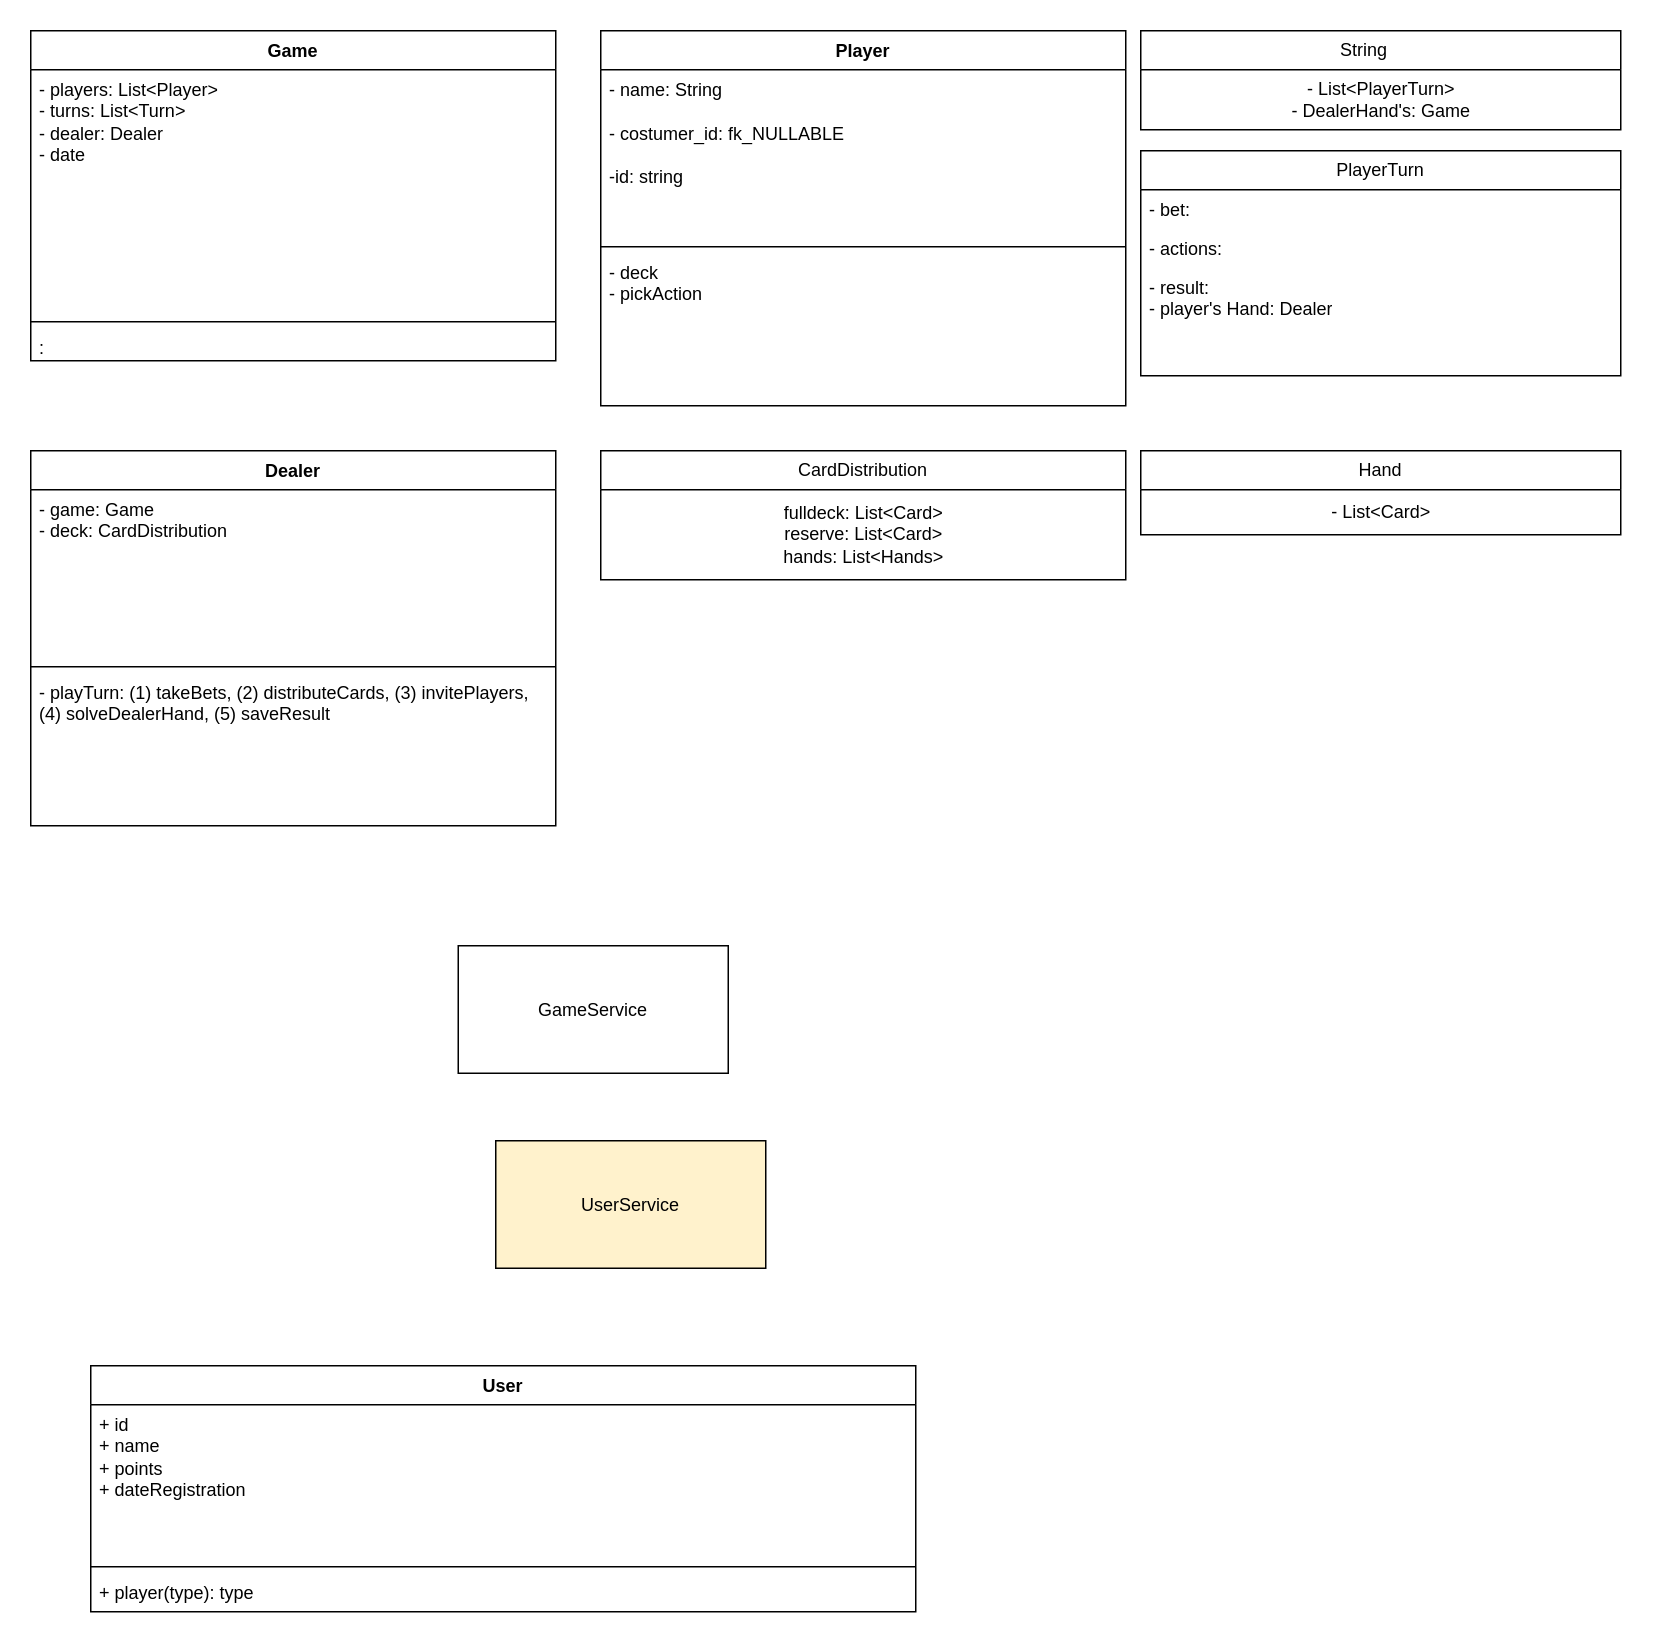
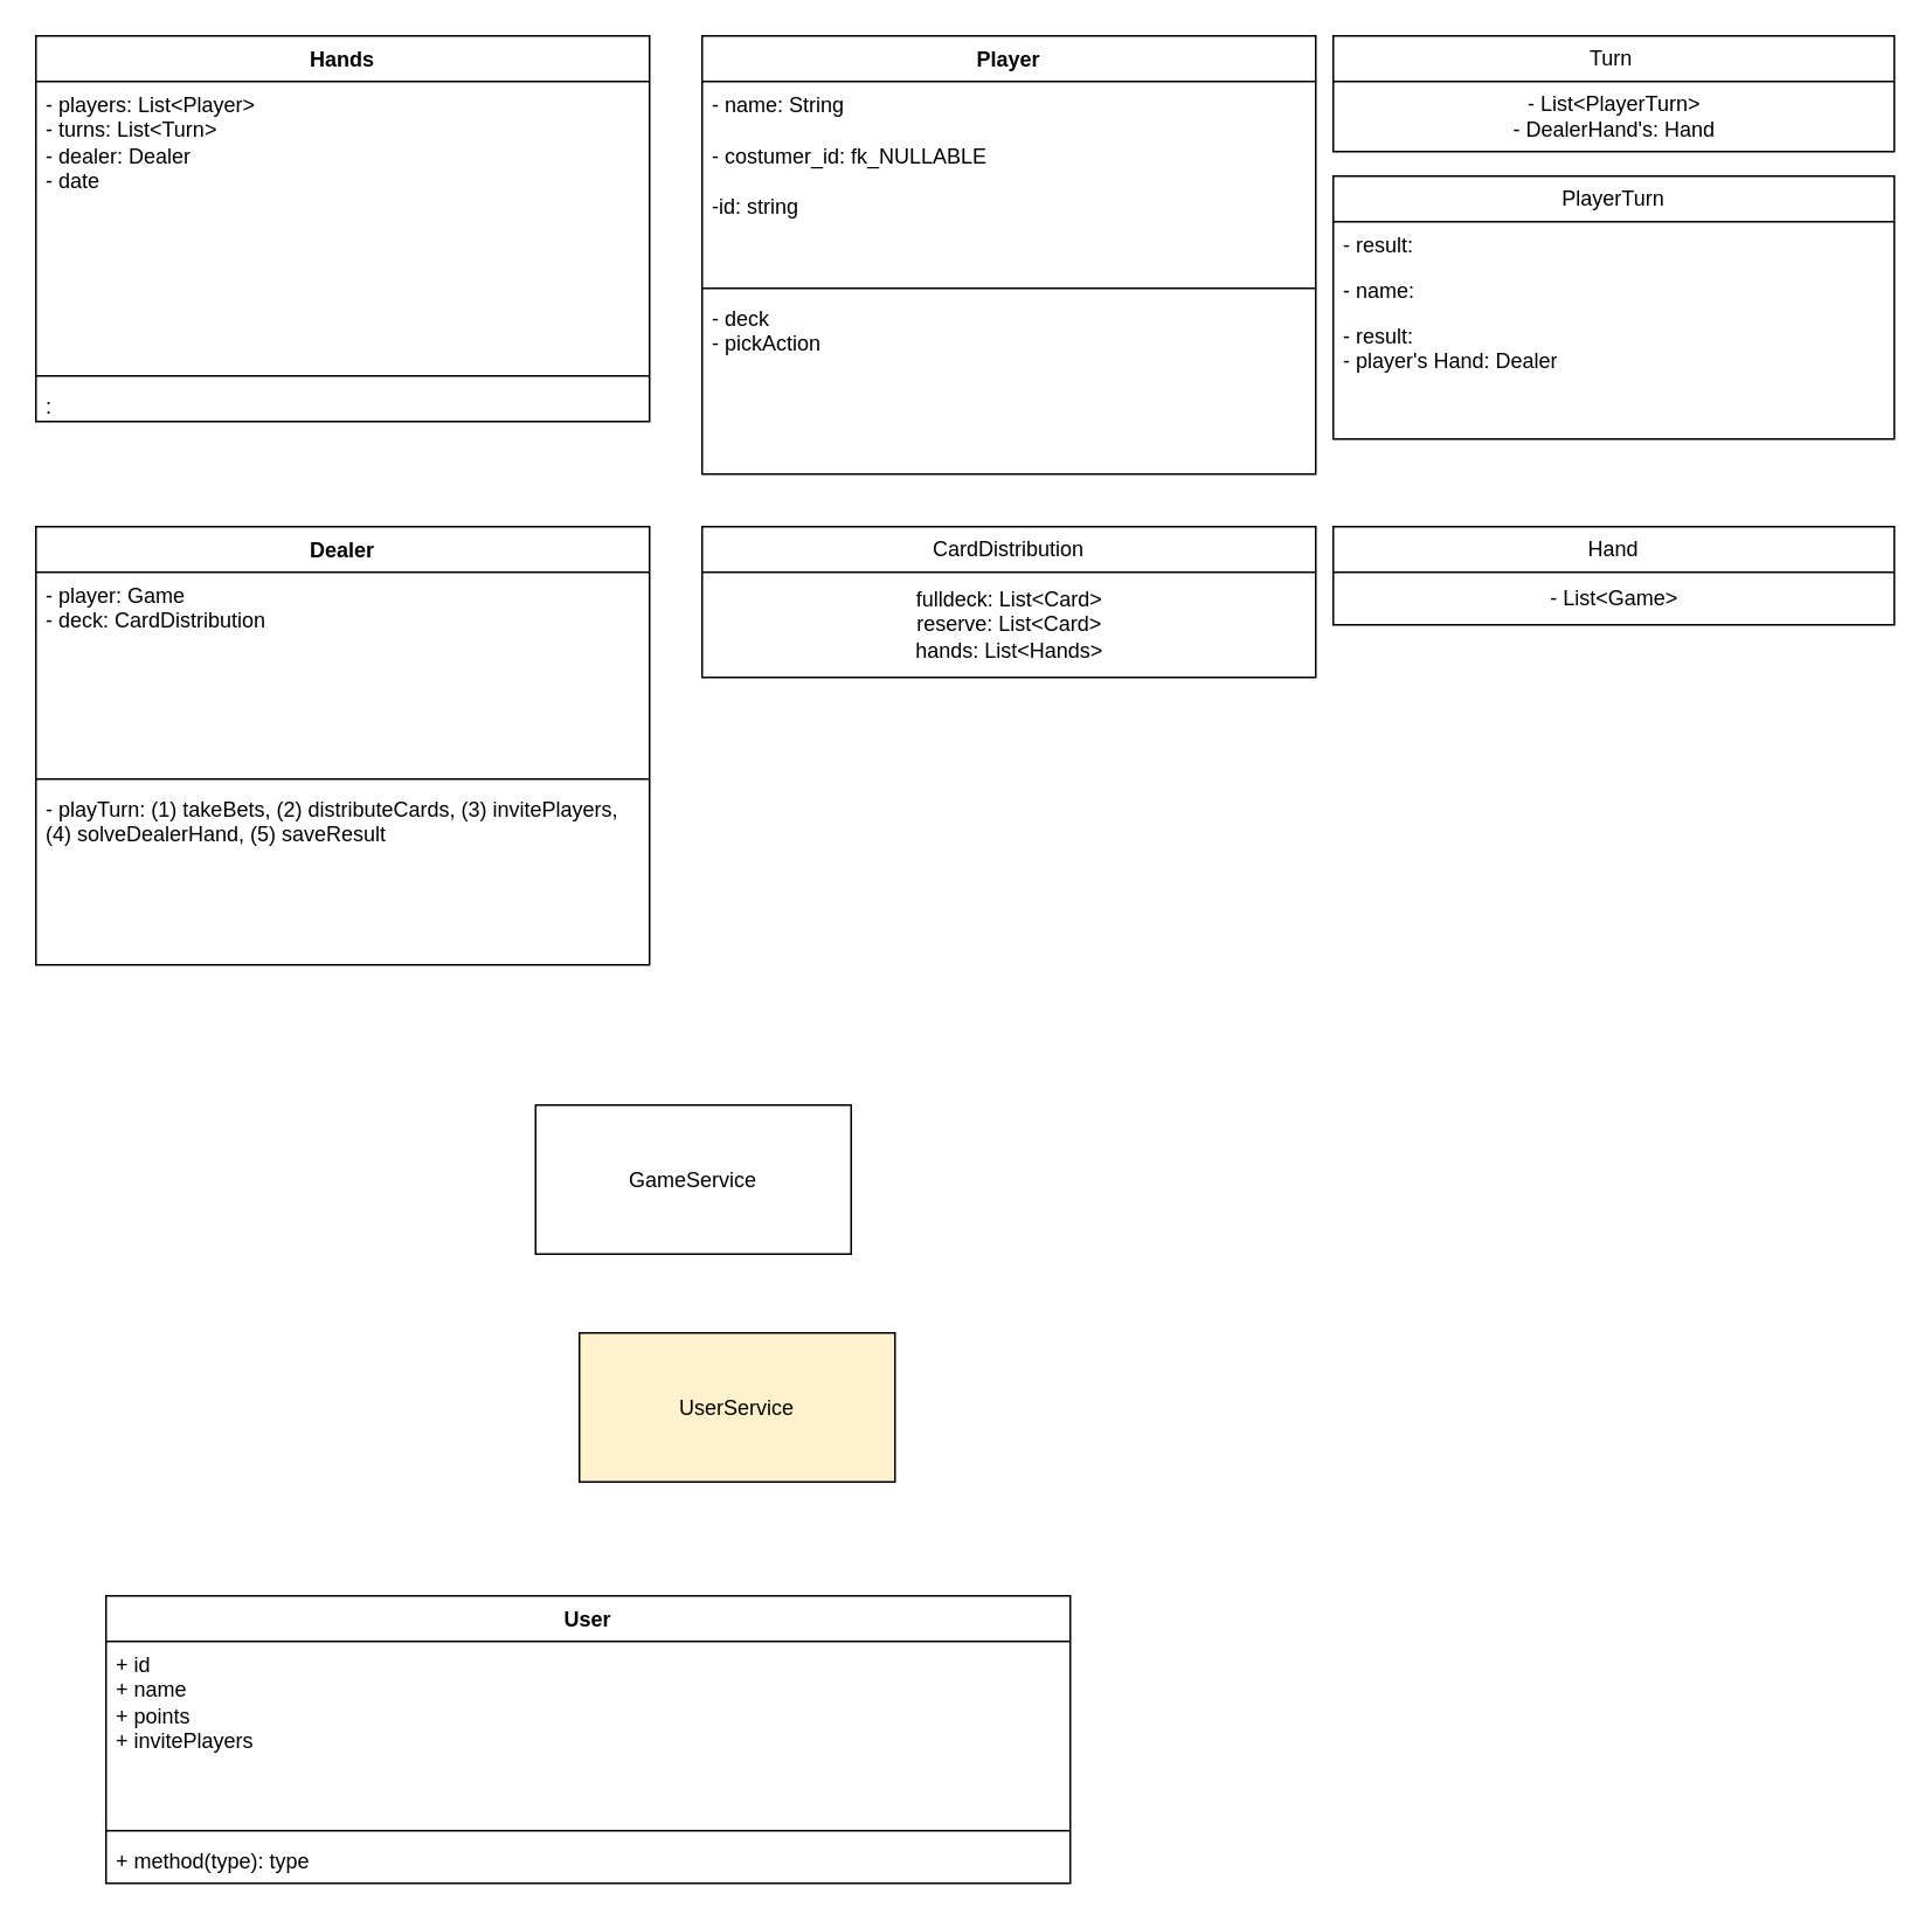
  <mxCell id="0" />
  <mxCell id="1" parent="0" />
- <mxCell id="2" value="Game" style="swimlane;fontStyle=1;align=center;verticalAlign=top;childLayout=stackLayout;horizontal=1;startSize=26;horizontalStack=0;resizeParent=1;resizeParentMax=0;resizeLast=0;collapsible=1;marginBottom=0;whiteSpace=wrap;html=1;" vertex="1" parent="1"><mxGeometry x="20" y="20" width="350" height="220" as="geometry" /></mxCell>
+ <mxCell id="2" value="Hands" style="swimlane;fontStyle=1;align=center;verticalAlign=top;childLayout=stackLayout;horizontal=1;startSize=26;horizontalStack=0;resizeParent=1;resizeParentMax=0;resizeLast=0;collapsible=1;marginBottom=0;whiteSpace=wrap;html=1;" vertex="1" parent="1"><mxGeometry x="20" y="20" width="350" height="220" as="geometry" /></mxCell>
  <mxCell id="3" value="- players: List&amp;lt;Player&amp;gt;&lt;div&gt;- turns: List&amp;lt;Turn&amp;gt;&lt;/div&gt;&lt;div&gt;&lt;span style=&quot;background-color: transparent; color: light-dark(rgb(0, 0, 0), rgb(255, 255, 255));&quot;&gt;- dealer: Dealer&lt;/span&gt;&lt;/div&gt;&lt;div&gt;&lt;span style=&quot;background-color: transparent; color: light-dark(rgb(0, 0, 0), rgb(255, 255, 255));&quot;&gt;- date&lt;/span&gt;&lt;/div&gt;" style="text;strokeColor=none;fillColor=none;align=left;verticalAlign=top;spacingLeft=4;spacingRight=4;overflow=hidden;rotatable=0;points=[[0,0.5],[1,0.5]];portConstraint=eastwest;whiteSpace=wrap;html=1;" vertex="1" parent="2"><mxGeometry y="26" width="350" height="164" as="geometry" /></mxCell>
  <mxCell id="4" value="" style="line;strokeWidth=1;fillColor=none;align=left;verticalAlign=middle;spacingTop=-1;spacingLeft=3;spacingRight=3;rotatable=0;labelPosition=right;points=[];portConstraint=eastwest;strokeColor=inherit;" vertex="1" parent="2"><mxGeometry y="190" width="350" height="8" as="geometry" /></mxCell>
  <mxCell id="5" value=":" style="text;strokeColor=none;fillColor=none;align=left;verticalAlign=top;spacingLeft=4;spacingRight=4;overflow=hidden;rotatable=0;points=[[0,0.5],[1,0.5]];portConstraint=eastwest;whiteSpace=wrap;html=1;" vertex="1" parent="2"><mxGeometry y="198" width="350" height="22" as="geometry" /></mxCell>
- <mxCell id="6" value="String&lt;span style=&quot;white-space: pre;&quot;&gt;&#09;&lt;/span&gt;" style="swimlane;fontStyle=0;childLayout=stackLayout;horizontal=1;startSize=26;fillColor=none;horizontalStack=0;resizeParent=1;resizeParentMax=0;resizeLast=0;collapsible=1;marginBottom=0;whiteSpace=wrap;html=1;" vertex="1" parent="1"><mxGeometry x="760" y="20" width="320" height="66" as="geometry" /></mxCell>
- <mxCell id="7" value="- List&amp;lt;PlayerTurn&amp;gt;&lt;div&gt;- DealerHand's: Game&lt;/div&gt;" style="text;html=1;align=center;verticalAlign=middle;resizable=0;points=[];autosize=1;strokeColor=none;fillColor=none;" vertex="1" parent="6"><mxGeometry y="26" width="320" height="40" as="geometry" /></mxCell>
+ <mxCell id="6" value="Turn&lt;span style=&quot;white-space: pre;&quot;&gt;&#09;&lt;/span&gt;" style="swimlane;fontStyle=0;childLayout=stackLayout;horizontal=1;startSize=26;fillColor=none;horizontalStack=0;resizeParent=1;resizeParentMax=0;resizeLast=0;collapsible=1;marginBottom=0;whiteSpace=wrap;html=1;" vertex="1" parent="1"><mxGeometry x="760" y="20" width="320" height="66" as="geometry" /></mxCell>
+ <mxCell id="7" value="- List&amp;lt;PlayerTurn&amp;gt;&lt;div&gt;- DealerHand's: Hand&lt;/div&gt;" style="text;html=1;align=center;verticalAlign=middle;resizable=0;points=[];autosize=1;strokeColor=none;fillColor=none;" vertex="1" parent="6"><mxGeometry y="26" width="320" height="40" as="geometry" /></mxCell>
  <mxCell id="8" value="PlayerTurn" style="swimlane;fontStyle=0;childLayout=stackLayout;horizontal=1;startSize=26;fillColor=none;horizontalStack=0;resizeParent=1;resizeParentMax=0;resizeLast=0;collapsible=1;marginBottom=0;whiteSpace=wrap;html=1;" vertex="1" parent="1"><mxGeometry x="760" y="100" width="320" height="150" as="geometry" /></mxCell>
- <mxCell id="9" value="- bet:&amp;nbsp;" style="text;strokeColor=none;fillColor=none;align=left;verticalAlign=top;spacingLeft=4;spacingRight=4;overflow=hidden;rotatable=0;points=[[0,0.5],[1,0.5]];portConstraint=eastwest;whiteSpace=wrap;html=1;" vertex="1" parent="8"><mxGeometry y="26" width="320" height="26" as="geometry" /></mxCell>
- <mxCell id="10" value="- actions:&amp;nbsp;" style="text;strokeColor=none;fillColor=none;align=left;verticalAlign=top;spacingLeft=4;spacingRight=4;overflow=hidden;rotatable=0;points=[[0,0.5],[1,0.5]];portConstraint=eastwest;whiteSpace=wrap;html=1;" vertex="1" parent="8"><mxGeometry y="52" width="320" height="26" as="geometry" /></mxCell>
+ <mxCell id="9" value="- result:&amp;nbsp;" style="text;strokeColor=none;fillColor=none;align=left;verticalAlign=top;spacingLeft=4;spacingRight=4;overflow=hidden;rotatable=0;points=[[0,0.5],[1,0.5]];portConstraint=eastwest;whiteSpace=wrap;html=1;" vertex="1" parent="8"><mxGeometry y="26" width="320" height="26" as="geometry" /></mxCell>
+ <mxCell id="10" value="- name:&amp;nbsp;" style="text;strokeColor=none;fillColor=none;align=left;verticalAlign=top;spacingLeft=4;spacingRight=4;overflow=hidden;rotatable=0;points=[[0,0.5],[1,0.5]];portConstraint=eastwest;whiteSpace=wrap;html=1;" vertex="1" parent="8"><mxGeometry y="52" width="320" height="26" as="geometry" /></mxCell>
  <mxCell id="11" value="- result:&amp;nbsp;&lt;div&gt;- player's Hand: Dealer&lt;/div&gt;" style="text;strokeColor=none;fillColor=none;align=left;verticalAlign=top;spacingLeft=4;spacingRight=4;overflow=hidden;rotatable=0;points=[[0,0.5],[1,0.5]];portConstraint=eastwest;whiteSpace=wrap;html=1;" vertex="1" parent="8"><mxGeometry y="78" width="320" height="72" as="geometry" /></mxCell>
  <mxCell id="12" value="Player" style="swimlane;fontStyle=1;align=center;verticalAlign=top;childLayout=stackLayout;horizontal=1;startSize=26;horizontalStack=0;resizeParent=1;resizeParentMax=0;resizeLast=0;collapsible=1;marginBottom=0;whiteSpace=wrap;html=1;" vertex="1" parent="1"><mxGeometry x="400" y="20" width="350" height="250" as="geometry" /></mxCell>
  <mxCell id="13" value="- name: String&lt;div&gt;&lt;br&gt;&lt;div&gt;- costumer_id: fk_NULLABLE&lt;/div&gt;&lt;div&gt;&lt;br&gt;&lt;/div&gt;&lt;div&gt;-id: string&lt;/div&gt;&lt;/div&gt;" style="text;strokeColor=none;fillColor=none;align=left;verticalAlign=top;spacingLeft=4;spacingRight=4;overflow=hidden;rotatable=0;points=[[0,0.5],[1,0.5]];portConstraint=eastwest;whiteSpace=wrap;html=1;" vertex="1" parent="12"><mxGeometry y="26" width="350" height="114" as="geometry" /></mxCell>
  <mxCell id="14" value="" style="line;strokeWidth=1;fillColor=none;align=left;verticalAlign=middle;spacingTop=-1;spacingLeft=3;spacingRight=3;rotatable=0;labelPosition=right;points=[];portConstraint=eastwest;strokeColor=inherit;" vertex="1" parent="12"><mxGeometry y="140" width="350" height="8" as="geometry" /></mxCell>
  <mxCell id="15" value="- deck&lt;div&gt;- pickAction&lt;/div&gt;&lt;div&gt;&lt;br&gt;&lt;/div&gt;" style="text;strokeColor=none;fillColor=none;align=left;verticalAlign=top;spacingLeft=4;spacingRight=4;overflow=hidden;rotatable=0;points=[[0,0.5],[1,0.5]];portConstraint=eastwest;whiteSpace=wrap;html=1;" vertex="1" parent="12"><mxGeometry y="148" width="350" height="102" as="geometry" /></mxCell>
  <mxCell id="16" value="Dealer" style="swimlane;fontStyle=1;align=center;verticalAlign=top;childLayout=stackLayout;horizontal=1;startSize=26;horizontalStack=0;resizeParent=1;resizeParentMax=0;resizeLast=0;collapsible=1;marginBottom=0;whiteSpace=wrap;html=1;" vertex="1" parent="1"><mxGeometry x="20" y="300" width="350" height="250" as="geometry" /></mxCell>
- <mxCell id="17" value="- game: Game&lt;div&gt;- deck: CardDistribution&lt;/div&gt;" style="text;strokeColor=none;fillColor=none;align=left;verticalAlign=top;spacingLeft=4;spacingRight=4;overflow=hidden;rotatable=0;points=[[0,0.5],[1,0.5]];portConstraint=eastwest;whiteSpace=wrap;html=1;" vertex="1" parent="16"><mxGeometry y="26" width="350" height="114" as="geometry" /></mxCell>
+ <mxCell id="17" value="- player: Game&lt;div&gt;- deck: CardDistribution&lt;/div&gt;" style="text;strokeColor=none;fillColor=none;align=left;verticalAlign=top;spacingLeft=4;spacingRight=4;overflow=hidden;rotatable=0;points=[[0,0.5],[1,0.5]];portConstraint=eastwest;whiteSpace=wrap;html=1;" vertex="1" parent="16"><mxGeometry y="26" width="350" height="114" as="geometry" /></mxCell>
  <mxCell id="18" value="" style="line;strokeWidth=1;fillColor=none;align=left;verticalAlign=middle;spacingTop=-1;spacingLeft=3;spacingRight=3;rotatable=0;labelPosition=right;points=[];portConstraint=eastwest;strokeColor=inherit;" vertex="1" parent="16"><mxGeometry y="140" width="350" height="8" as="geometry" /></mxCell>
  <mxCell id="19" value="&lt;div&gt;- playTurn: (1) takeBets, (2) distributeCards, (3) invitePlayers,(4) solveDealerHand, (5) saveResult&amp;nbsp;&lt;/div&gt;" style="text;strokeColor=none;fillColor=none;align=left;verticalAlign=top;spacingLeft=4;spacingRight=4;overflow=hidden;rotatable=0;points=[[0,0.5],[1,0.5]];portConstraint=eastwest;whiteSpace=wrap;html=1;" vertex="1" parent="16"><mxGeometry y="148" width="350" height="102" as="geometry" /></mxCell>
  <mxCell id="20" value="Hand" style="swimlane;fontStyle=0;childLayout=stackLayout;horizontal=1;startSize=26;fillColor=none;horizontalStack=0;resizeParent=1;resizeParentMax=0;resizeLast=0;collapsible=1;marginBottom=0;whiteSpace=wrap;html=1;" vertex="1" parent="1"><mxGeometry x="760" y="300" width="320" height="56" as="geometry" /></mxCell>
- <mxCell id="21" value="- List&amp;lt;Card&amp;gt;" style="text;html=1;align=center;verticalAlign=middle;resizable=0;points=[];autosize=1;strokeColor=none;fillColor=none;" vertex="1" parent="20"><mxGeometry y="26" width="320" height="30" as="geometry" /></mxCell>
+ <mxCell id="21" value="- List&amp;lt;Game&amp;gt;" style="text;html=1;align=center;verticalAlign=middle;resizable=0;points=[];autosize=1;strokeColor=none;fillColor=none;" vertex="1" parent="20"><mxGeometry y="26" width="320" height="30" as="geometry" /></mxCell>
  <mxCell id="22" value="CardDistribution" style="swimlane;fontStyle=0;childLayout=stackLayout;horizontal=1;startSize=26;fillColor=none;horizontalStack=0;resizeParent=1;resizeParentMax=0;resizeLast=0;collapsible=1;marginBottom=0;whiteSpace=wrap;html=1;" vertex="1" parent="1"><mxGeometry x="400" y="300" width="350" height="86" as="geometry" /></mxCell>
  <mxCell id="23" value="fulldeck: List&amp;lt;Card&amp;gt;&lt;div&gt;reserve: List&amp;lt;Card&amp;gt;&lt;/div&gt;&lt;div&gt;hands: List&amp;lt;Hands&amp;gt;&lt;/div&gt;" style="text;html=1;align=center;verticalAlign=middle;resizable=0;points=[];autosize=1;strokeColor=none;fillColor=none;" vertex="1" parent="22"><mxGeometry y="26" width="350" height="60" as="geometry" /></mxCell>
  <mxCell id="24" value="User" style="swimlane;fontStyle=1;align=center;verticalAlign=top;childLayout=stackLayout;horizontal=1;startSize=26;horizontalStack=0;resizeParent=1;resizeParentMax=0;resizeLast=0;collapsible=1;marginBottom=0;whiteSpace=wrap;html=1;" vertex="1" parent="1"><mxGeometry x="60" y="910" width="550" height="164" as="geometry" /></mxCell>
- <mxCell id="25" value="+ id&lt;div&gt;+ name&lt;/div&gt;&lt;div&gt;+ points&lt;/div&gt;&lt;div&gt;+ dateRegistration&lt;/div&gt;" style="text;strokeColor=none;fillColor=none;align=left;verticalAlign=top;spacingLeft=4;spacingRight=4;overflow=hidden;rotatable=0;points=[[0,0.5],[1,0.5]];portConstraint=eastwest;whiteSpace=wrap;html=1;" vertex="1" parent="24"><mxGeometry y="26" width="550" height="104" as="geometry" /></mxCell>
+ <mxCell id="25" value="+ id&lt;div&gt;+ name&lt;/div&gt;&lt;div&gt;+ points&lt;/div&gt;&lt;div&gt;+ invitePlayers&lt;/div&gt;" style="text;strokeColor=none;fillColor=none;align=left;verticalAlign=top;spacingLeft=4;spacingRight=4;overflow=hidden;rotatable=0;points=[[0,0.5],[1,0.5]];portConstraint=eastwest;whiteSpace=wrap;html=1;" vertex="1" parent="24"><mxGeometry y="26" width="550" height="104" as="geometry" /></mxCell>
  <mxCell id="26" value="" style="line;strokeWidth=1;fillColor=none;align=left;verticalAlign=middle;spacingTop=-1;spacingLeft=3;spacingRight=3;rotatable=0;labelPosition=right;points=[];portConstraint=eastwest;strokeColor=inherit;" vertex="1" parent="24"><mxGeometry y="130" width="550" height="8" as="geometry" /></mxCell>
- <mxCell id="27" value="+ player(type): type" style="text;strokeColor=none;fillColor=none;align=left;verticalAlign=top;spacingLeft=4;spacingRight=4;overflow=hidden;rotatable=0;points=[[0,0.5],[1,0.5]];portConstraint=eastwest;whiteSpace=wrap;html=1;" vertex="1" parent="24"><mxGeometry y="138" width="550" height="26" as="geometry" /></mxCell>
+ <mxCell id="27" value="+ method(type): type" style="text;strokeColor=none;fillColor=none;align=left;verticalAlign=top;spacingLeft=4;spacingRight=4;overflow=hidden;rotatable=0;points=[[0,0.5],[1,0.5]];portConstraint=eastwest;whiteSpace=wrap;html=1;" vertex="1" parent="24"><mxGeometry y="138" width="550" height="26" as="geometry" /></mxCell>
  <mxCell id="28" value="GameService" style="html=1;whiteSpace=wrap;" vertex="1" parent="1"><mxGeometry x="305" y="630" width="180" height="85" as="geometry" /></mxCell>
  <mxCell id="29" value="UserService" style="html=1;whiteSpace=wrap;fillColor=#fff2cc;" vertex="1" parent="1"><mxGeometry x="330" y="760" width="180" height="85" as="geometry" /></mxCell>
